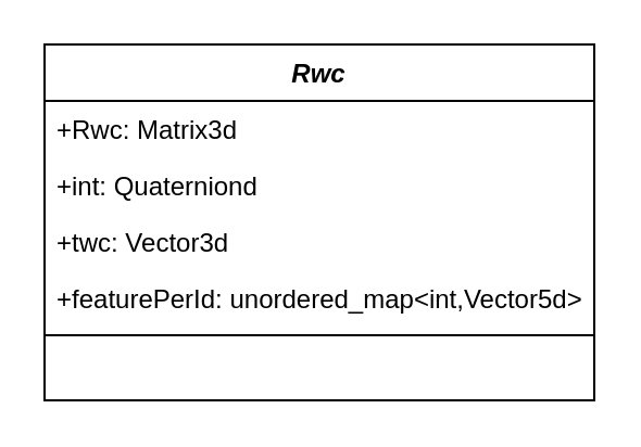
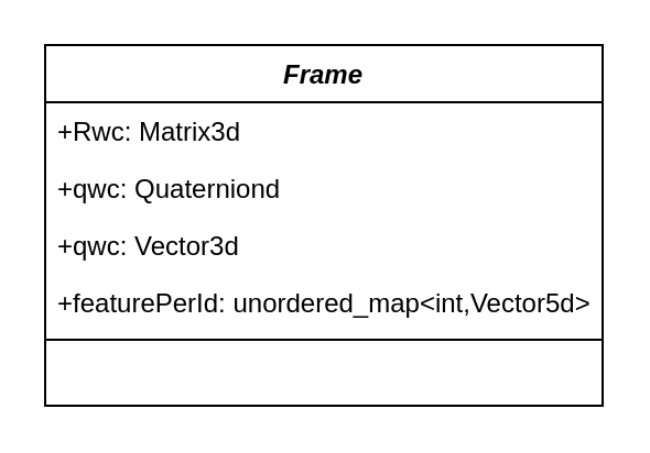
  <mxCell id="0" />
  <mxCell id="1" parent="0" />
- <mxCell id="2" value="&lt;i&gt;Rwc&lt;/i&gt;" style="swimlane;fontStyle=1;align=center;verticalAlign=top;childLayout=stackLayout;horizontal=1;startSize=26;horizontalStack=0;resizeParent=1;resizeParentMax=0;resizeLast=0;collapsible=1;marginBottom=0;whiteSpace=wrap;html=1;" vertex="1" parent="1"><mxGeometry x="20" y="20" width="253" height="164" as="geometry" /></mxCell>
+ <mxCell id="2" value="&lt;i&gt;Frame&lt;/i&gt;" style="swimlane;fontStyle=1;align=center;verticalAlign=top;childLayout=stackLayout;horizontal=1;startSize=26;horizontalStack=0;resizeParent=1;resizeParentMax=0;resizeLast=0;collapsible=1;marginBottom=0;whiteSpace=wrap;html=1;" vertex="1" parent="1"><mxGeometry x="20" y="20" width="253" height="164" as="geometry" /></mxCell>
  <mxCell id="3" value="+Rwc: Matrix3d" style="text;strokeColor=none;fillColor=none;align=left;verticalAlign=top;spacingLeft=4;spacingRight=4;overflow=hidden;rotatable=0;points=[[0,0.5],[1,0.5]];portConstraint=eastwest;whiteSpace=wrap;html=1;" vertex="1" parent="2"><mxGeometry y="26" width="253" height="26" as="geometry" /></mxCell>
- <mxCell id="4" value="+int: Quaterniond" style="text;strokeColor=none;fillColor=none;align=left;verticalAlign=top;spacingLeft=4;spacingRight=4;overflow=hidden;rotatable=0;points=[[0,0.5],[1,0.5]];portConstraint=eastwest;whiteSpace=wrap;html=1;" vertex="1" parent="2"><mxGeometry y="52" width="253" height="26" as="geometry" /></mxCell>
- <mxCell id="5" value="+twc: Vector3d" style="text;strokeColor=none;fillColor=none;align=left;verticalAlign=top;spacingLeft=4;spacingRight=4;overflow=hidden;rotatable=0;points=[[0,0.5],[1,0.5]];portConstraint=eastwest;whiteSpace=wrap;html=1;" vertex="1" parent="2"><mxGeometry y="78" width="253" height="26" as="geometry" /></mxCell>
+ <mxCell id="4" value="+qwc: Quaterniond" style="text;strokeColor=none;fillColor=none;align=left;verticalAlign=top;spacingLeft=4;spacingRight=4;overflow=hidden;rotatable=0;points=[[0,0.5],[1,0.5]];portConstraint=eastwest;whiteSpace=wrap;html=1;" vertex="1" parent="2"><mxGeometry y="52" width="253" height="26" as="geometry" /></mxCell>
+ <mxCell id="5" value="+qwc: Vector3d" style="text;strokeColor=none;fillColor=none;align=left;verticalAlign=top;spacingLeft=4;spacingRight=4;overflow=hidden;rotatable=0;points=[[0,0.5],[1,0.5]];portConstraint=eastwest;whiteSpace=wrap;html=1;" vertex="1" parent="2"><mxGeometry y="78" width="253" height="26" as="geometry" /></mxCell>
  <mxCell id="6" value="+featurePerId: unordered_map&amp;lt;int,Vector5d&amp;gt;" style="text;strokeColor=none;fillColor=none;align=left;verticalAlign=top;spacingLeft=4;spacingRight=4;overflow=hidden;rotatable=0;points=[[0,0.5],[1,0.5]];portConstraint=eastwest;whiteSpace=wrap;html=1;" vertex="1" parent="2"><mxGeometry y="104" width="253" height="26" as="geometry" /></mxCell>
  <mxCell id="7" value="" style="line;strokeWidth=1;fillColor=none;align=left;verticalAlign=middle;spacingTop=-1;spacingLeft=3;spacingRight=3;rotatable=0;labelPosition=right;points=[];portConstraint=eastwest;strokeColor=inherit;" vertex="1" parent="2"><mxGeometry y="130" width="253" height="8" as="geometry" /></mxCell>
  <mxCell id="8" value="&amp;nbsp;" style="text;strokeColor=none;fillColor=none;align=left;verticalAlign=top;spacingLeft=4;spacingRight=4;overflow=hidden;rotatable=0;points=[[0,0.5],[1,0.5]];portConstraint=eastwest;whiteSpace=wrap;html=1;" vertex="1" parent="2"><mxGeometry y="138" width="253" height="26" as="geometry" /></mxCell>
